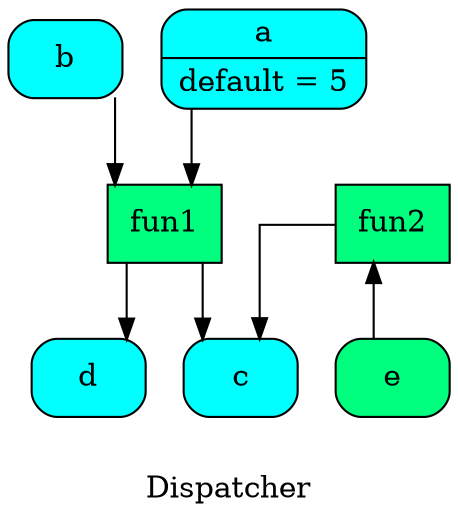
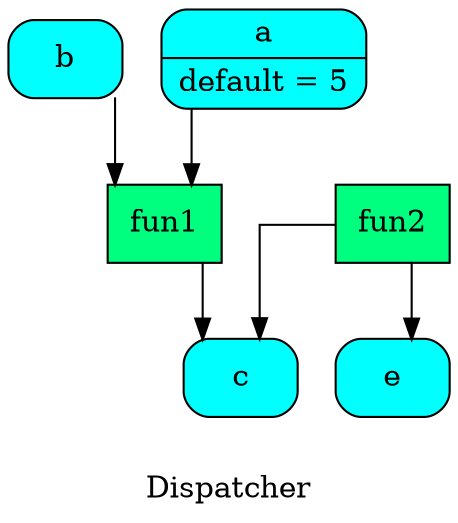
  digraph {
    label=Dispatcher
    splines=ortho
    node [fillcolor=cyan shape=Mrecord style=filled]
    n1 [label="{ b  }"]
    n2 [fillcolor=springgreen label="{ fun1  }" shape=record]
-   n3 [label="{ d  }"]
    n4 [label="{ c  }"]
    n5 [label="{ a | default = 5 }"]
-   n6 [fillcolor=springgreen label="{ e  }"]
+   n6 [label="{ e  }"]
    n7 [fillcolor=springgreen label="{ fun2  }" shape=record]
    n1 -> n2
-   n2 -> n3
    n2 -> n4
    n5 -> n2
-   n6 -> n7
+   n7 -> n6
    n7 -> n4
  }
